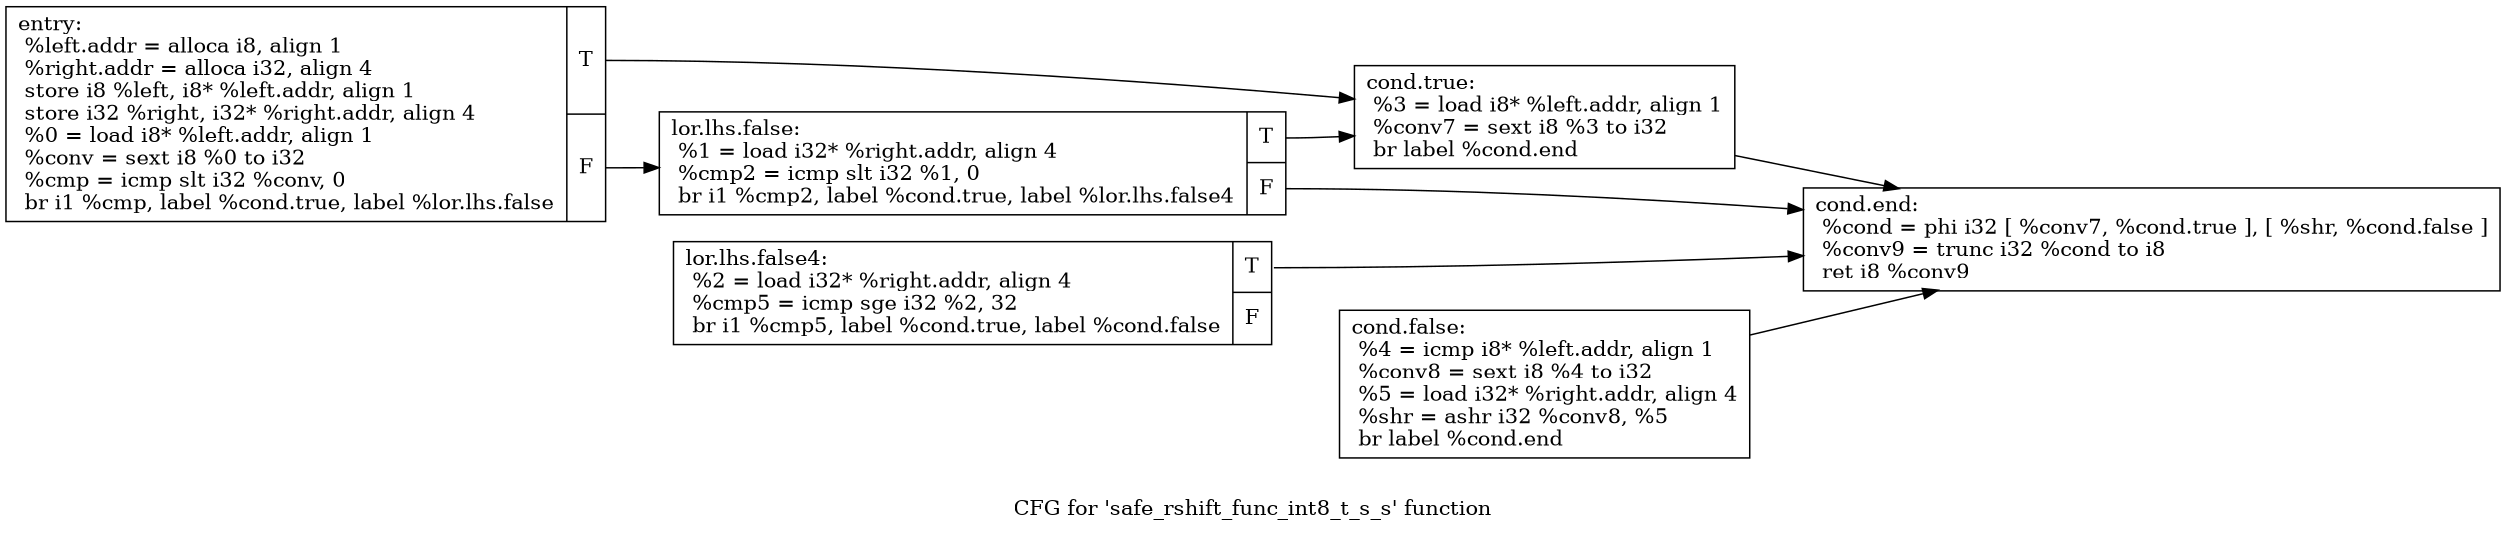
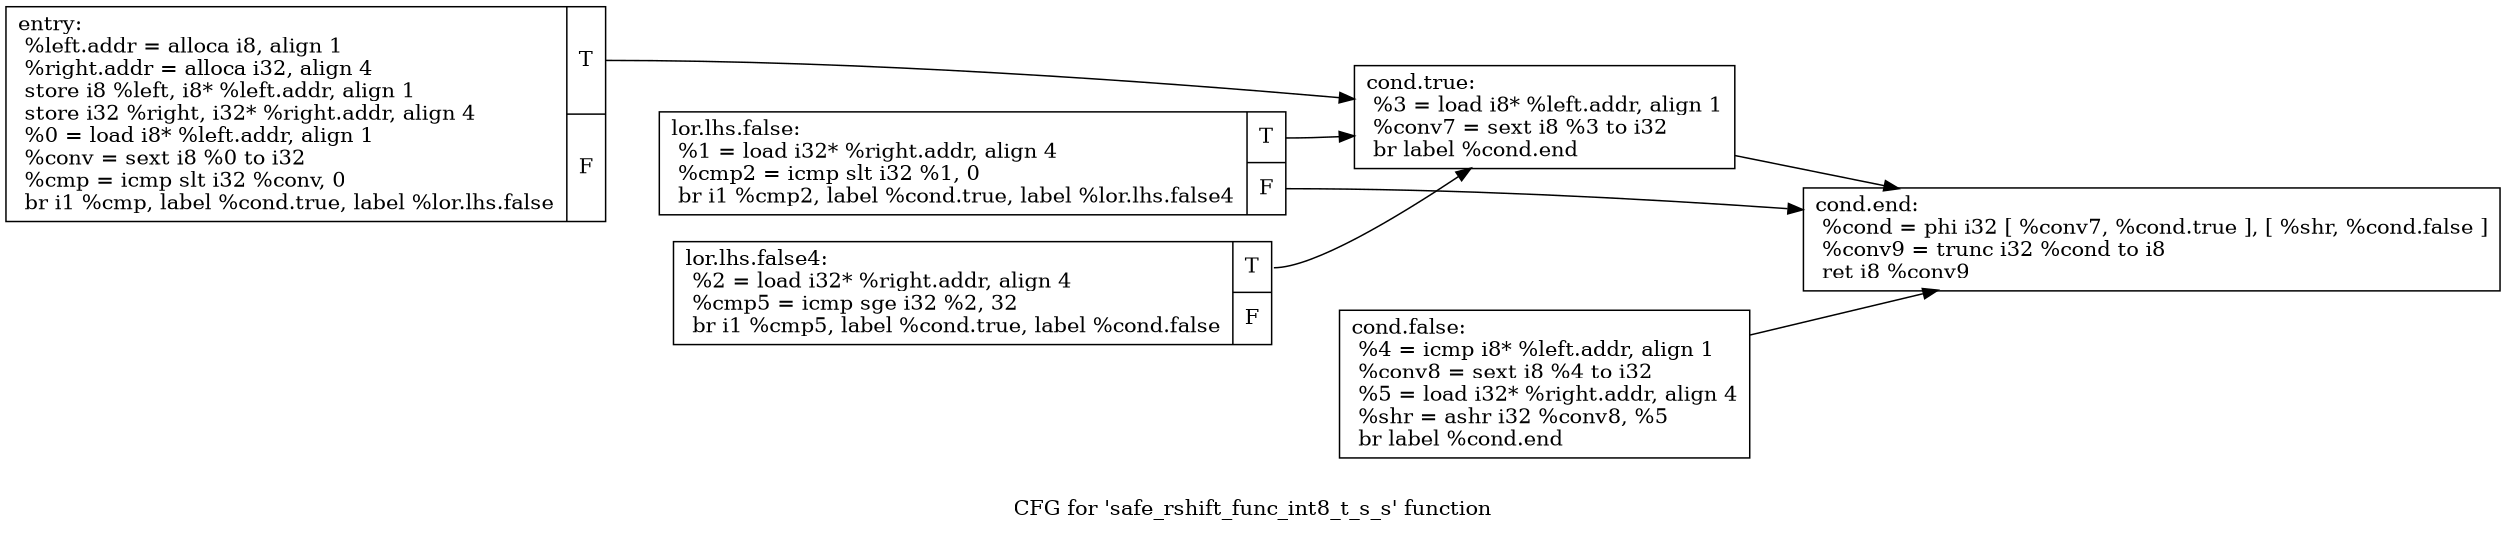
  digraph {
    label="CFG for 'safe_rshift_func_int8_t_s_s' function"
    rankdir=LR
    node [shape=record]
    edge [tailport=s0]
    n1 [label="{entry:\l  %left.addr = alloca i8, align 1\l  %right.addr = alloca i32, align 4\l  store i8 %left, i8* %left.addr, align 1\l  store i32 %right, i32* %right.addr, align 4\l  %0 = load i8* %left.addr, align 1\l  %conv = sext i8 %0 to i32\l  %cmp = icmp slt i32 %conv, 0\l  br i1 %cmp, label %cond.true, label %lor.lhs.false\l|{<s0>T|<s1>F}}"]
    n2 [label="{cond.true:                                        \l  %3 = load i8* %left.addr, align 1\l  %conv7 = sext i8 %3 to i32\l  br label %cond.end\l}"]
    n3 [label="{lor.lhs.false:                                    \l  %1 = load i32* %right.addr, align 4\l  %cmp2 = icmp slt i32 %1, 0\l  br i1 %cmp2, label %cond.true, label %lor.lhs.false4\l|{<s0>T|<s1>F}}"]
    n4 [label="{cond.end:                                         \l  %cond = phi i32 [ %conv7, %cond.true ], [ %shr, %cond.false ]\l  %conv9 = trunc i32 %cond to i8\l  ret i8 %conv9\l}"]
    n5 [label="{lor.lhs.false4:                                   \l  %2 = load i32* %right.addr, align 4\l  %cmp5 = icmp sge i32 %2, 32\l  br i1 %cmp5, label %cond.true, label %cond.false\l|{<s0>T|<s1>F}}"]
    n6 [label="{cond.false:                                       \l  %4 = icmp i8* %left.addr, align 1\l  %conv8 = sext i8 %4 to i32\l  %5 = load i32* %right.addr, align 4\l  %shr = ashr i32 %conv8, %5\l  br label %cond.end\l}"]
    n1 -> n2
-   n1 -> n3 [tailport=s1]
    n2 -> n4
    n3 -> n2
    n3 -> n4 [tailport=s1]
-   n5 -> n4
+   n5 -> n2
    n6 -> n4
  }
